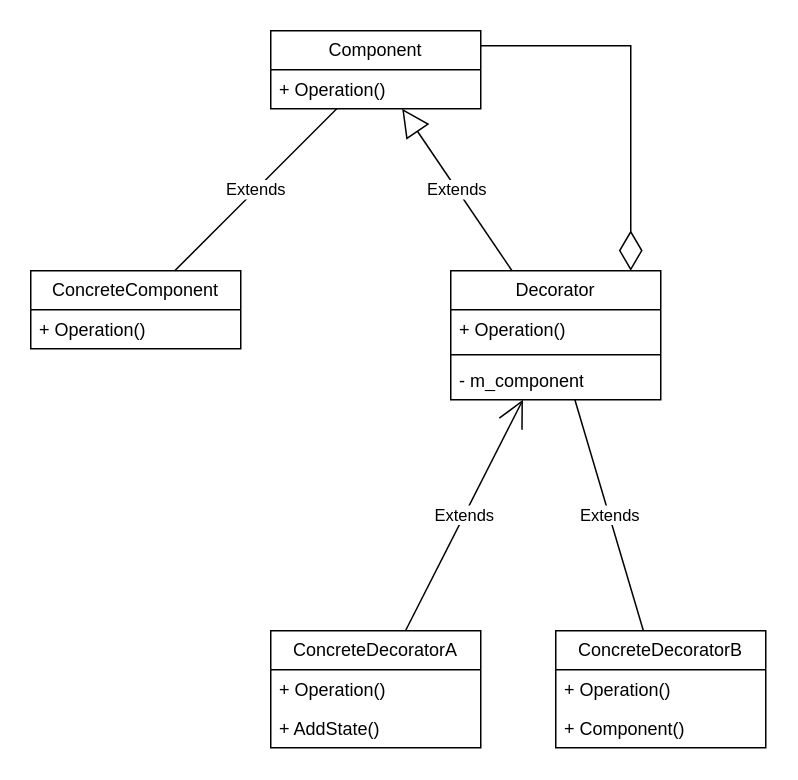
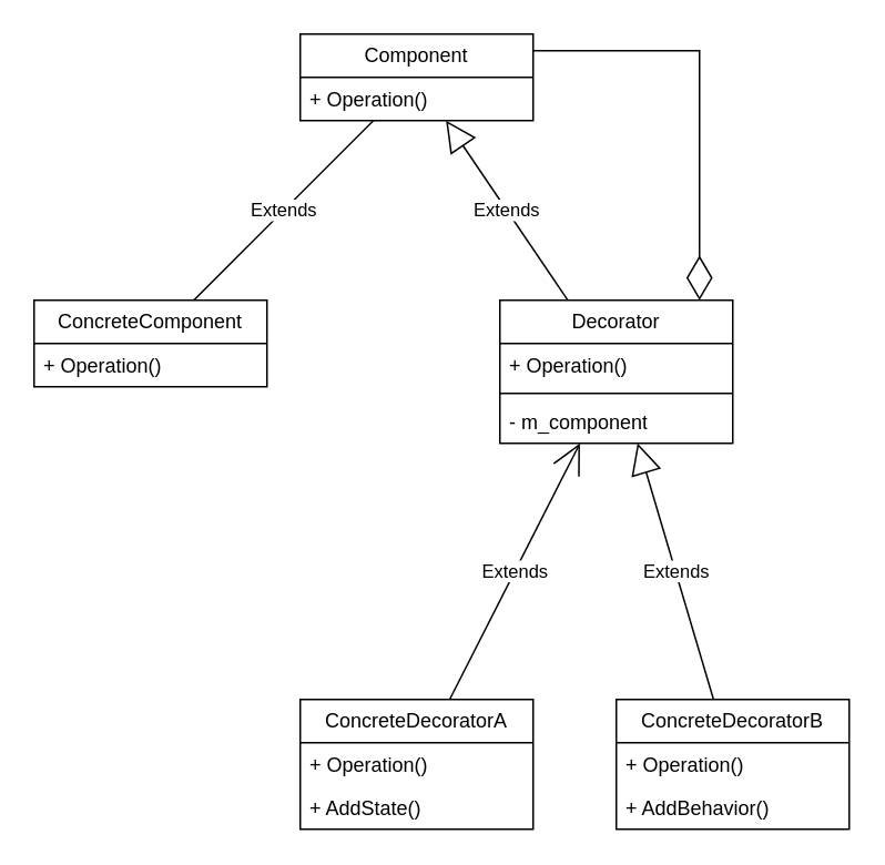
  <mxCell id="0" />
  <mxCell id="1" parent="0" />
  <mxCell id="2" value="Component" style="swimlane;fontStyle=0;childLayout=stackLayout;horizontal=1;startSize=26;fillColor=none;horizontalStack=0;resizeParent=1;resizeParentMax=0;resizeLast=0;collapsible=1;marginBottom=0;whiteSpace=wrap;html=1;" vertex="1" parent="1"><mxGeometry x="180" y="20" width="140" height="52" as="geometry" /></mxCell>
  <mxCell id="3" value="+ Operation()" style="text;strokeColor=none;fillColor=none;align=left;verticalAlign=top;spacingLeft=4;spacingRight=4;overflow=hidden;rotatable=0;points=[[0,0.5],[1,0.5]];portConstraint=eastwest;whiteSpace=wrap;html=1;" vertex="1" parent="2"><mxGeometry y="26" width="140" height="26" as="geometry" /></mxCell>
  <mxCell id="4" value="ConcreteComponent" style="swimlane;fontStyle=0;childLayout=stackLayout;horizontal=1;startSize=26;fillColor=none;horizontalStack=0;resizeParent=1;resizeParentMax=0;resizeLast=0;collapsible=1;marginBottom=0;whiteSpace=wrap;html=1;" vertex="1" parent="1"><mxGeometry x="20" y="180" width="140" height="52" as="geometry" /></mxCell>
  <mxCell id="5" value="+ Operation()" style="text;strokeColor=none;fillColor=none;align=left;verticalAlign=top;spacingLeft=4;spacingRight=4;overflow=hidden;rotatable=0;points=[[0,0.5],[1,0.5]];portConstraint=eastwest;whiteSpace=wrap;html=1;" vertex="1" parent="4"><mxGeometry y="26" width="140" height="26" as="geometry" /></mxCell>
  <mxCell id="6" value="Decorator" style="swimlane;fontStyle=0;childLayout=stackLayout;horizontal=1;startSize=26;fillColor=none;horizontalStack=0;resizeParent=1;resizeParentMax=0;resizeLast=0;collapsible=1;marginBottom=0;whiteSpace=wrap;html=1;" vertex="1" parent="1"><mxGeometry x="300" y="180" width="140" height="86" as="geometry" /></mxCell>
  <mxCell id="7" value="+ Operation()" style="text;strokeColor=none;fillColor=none;align=left;verticalAlign=top;spacingLeft=4;spacingRight=4;overflow=hidden;rotatable=0;points=[[0,0.5],[1,0.5]];portConstraint=eastwest;whiteSpace=wrap;html=1;" vertex="1" parent="6"><mxGeometry y="26" width="140" height="26" as="geometry" /></mxCell>
  <mxCell id="8" value="" style="line;strokeWidth=1;fillColor=none;align=left;verticalAlign=middle;spacingTop=-1;spacingLeft=3;spacingRight=3;rotatable=0;labelPosition=right;points=[];portConstraint=eastwest;strokeColor=inherit;" vertex="1" parent="6"><mxGeometry y="52" width="140" height="8" as="geometry" /></mxCell>
  <mxCell id="9" value="- m_component" style="text;strokeColor=none;fillColor=none;align=left;verticalAlign=top;spacingLeft=4;spacingRight=4;overflow=hidden;rotatable=0;points=[[0,0.5],[1,0.5]];portConstraint=eastwest;whiteSpace=wrap;html=1;" vertex="1" parent="6"><mxGeometry y="60" width="140" height="26" as="geometry" /></mxCell>
  <mxCell id="10" value="ConcreteDecoratorA" style="swimlane;fontStyle=0;childLayout=stackLayout;horizontal=1;startSize=26;fillColor=none;horizontalStack=0;resizeParent=1;resizeParentMax=0;resizeLast=0;collapsible=1;marginBottom=0;whiteSpace=wrap;html=1;" vertex="1" parent="1"><mxGeometry x="180" y="420" width="140" height="78" as="geometry" /></mxCell>
  <mxCell id="11" value="+ Operation()" style="text;strokeColor=none;fillColor=none;align=left;verticalAlign=top;spacingLeft=4;spacingRight=4;overflow=hidden;rotatable=0;points=[[0,0.5],[1,0.5]];portConstraint=eastwest;whiteSpace=wrap;html=1;" vertex="1" parent="10"><mxGeometry y="26" width="140" height="26" as="geometry" /></mxCell>
  <mxCell id="12" value="+ AddState()" style="text;strokeColor=none;fillColor=none;align=left;verticalAlign=top;spacingLeft=4;spacingRight=4;overflow=hidden;rotatable=0;points=[[0,0.5],[1,0.5]];portConstraint=eastwest;whiteSpace=wrap;html=1;" vertex="1" parent="10"><mxGeometry y="52" width="140" height="26" as="geometry" /></mxCell>
  <mxCell id="13" value="ConcreteDecoratorB" style="swimlane;fontStyle=0;childLayout=stackLayout;horizontal=1;startSize=26;fillColor=none;horizontalStack=0;resizeParent=1;resizeParentMax=0;resizeLast=0;collapsible=1;marginBottom=0;whiteSpace=wrap;html=1;" vertex="1" parent="1"><mxGeometry x="370" y="420" width="140" height="78" as="geometry" /></mxCell>
  <mxCell id="14" value="+ Operation()" style="text;strokeColor=none;fillColor=none;align=left;verticalAlign=top;spacingLeft=4;spacingRight=4;overflow=hidden;rotatable=0;points=[[0,0.5],[1,0.5]];portConstraint=eastwest;whiteSpace=wrap;html=1;" vertex="1" parent="13"><mxGeometry y="26" width="140" height="26" as="geometry" /></mxCell>
- <mxCell id="15" value="+ Component()" style="text;strokeColor=none;fillColor=none;align=left;verticalAlign=top;spacingLeft=4;spacingRight=4;overflow=hidden;rotatable=0;points=[[0,0.5],[1,0.5]];portConstraint=eastwest;whiteSpace=wrap;html=1;" vertex="1" parent="13"><mxGeometry y="52" width="140" height="26" as="geometry" /></mxCell>
+ <mxCell id="15" value="+ AddBehavior()" style="text;strokeColor=none;fillColor=none;align=left;verticalAlign=top;spacingLeft=4;spacingRight=4;overflow=hidden;rotatable=0;points=[[0,0.5],[1,0.5]];portConstraint=eastwest;whiteSpace=wrap;html=1;" vertex="1" parent="13"><mxGeometry y="52" width="140" height="26" as="geometry" /></mxCell>
  <mxCell id="16" value="Extends" style="endArrow=none;endSize=16;endFill=0;html=1;rounded=0;" edge="1" parent="1" source="4" target="2"><mxGeometry width="160" relative="1" as="geometry"><mxPoint x="-140" y="200" as="sourcePoint" /><mxPoint x="20" y="200" as="targetPoint" /></mxGeometry></mxCell>
  <mxCell id="17" value="Extends" style="endArrow=block;endSize=16;endFill=0;html=1;rounded=0;" edge="1" parent="1" source="6" target="2"><mxGeometry width="160" relative="1" as="geometry"><mxPoint x="130" y="270" as="sourcePoint" /><mxPoint x="241" y="122" as="targetPoint" /></mxGeometry></mxCell>
  <mxCell id="18" value="Extends" style="endArrow=open;endSize=16;endFill=0;html=1;rounded=0;" edge="1" parent="1" source="10" target="6"><mxGeometry width="160" relative="1" as="geometry"><mxPoint x="351" y="190" as="sourcePoint" /><mxPoint x="278" y="82" as="targetPoint" /></mxGeometry></mxCell>
- <mxCell id="19" value="Extends" style="endArrow=none;endSize=16;endFill=0;html=1;rounded=0;" edge="1" parent="1" source="13" target="6"><mxGeometry width="160" relative="1" as="geometry"><mxPoint x="280" y="430" as="sourcePoint" /><mxPoint x="358" y="276" as="targetPoint" /></mxGeometry></mxCell>
+ <mxCell id="19" value="Extends" style="endArrow=block;endSize=16;endFill=0;html=1;rounded=0;" edge="1" parent="1" source="13" target="6"><mxGeometry width="160" relative="1" as="geometry"><mxPoint x="280" y="430" as="sourcePoint" /><mxPoint x="358" y="276" as="targetPoint" /></mxGeometry></mxCell>
  <mxCell id="20" value="" style="endArrow=diamondThin;endFill=0;endSize=24;html=1;rounded=0;edgeStyle=elbowEdgeStyle;elbow=vertical;" edge="1" parent="1" source="2" target="6"><mxGeometry width="160" relative="1" as="geometry"><mxPoint x="170" y="230" as="sourcePoint" /><mxPoint x="520" y="80" as="targetPoint" /><Array as="points"><mxPoint x="420" y="30" /></Array></mxGeometry></mxCell>
